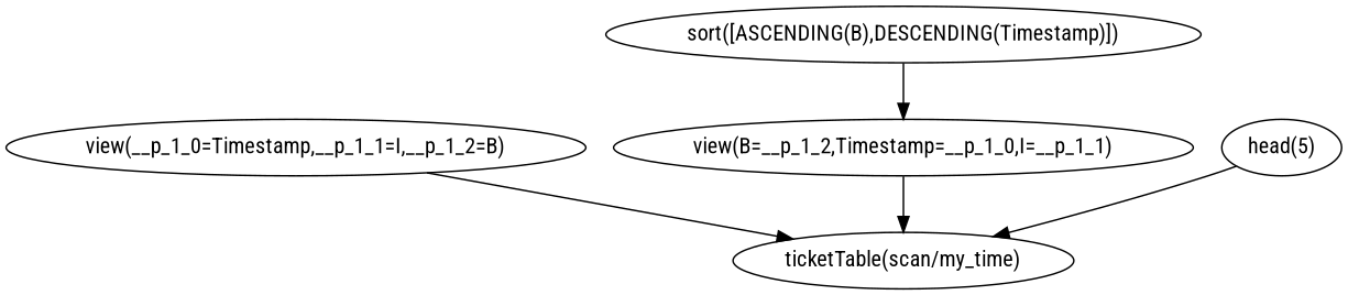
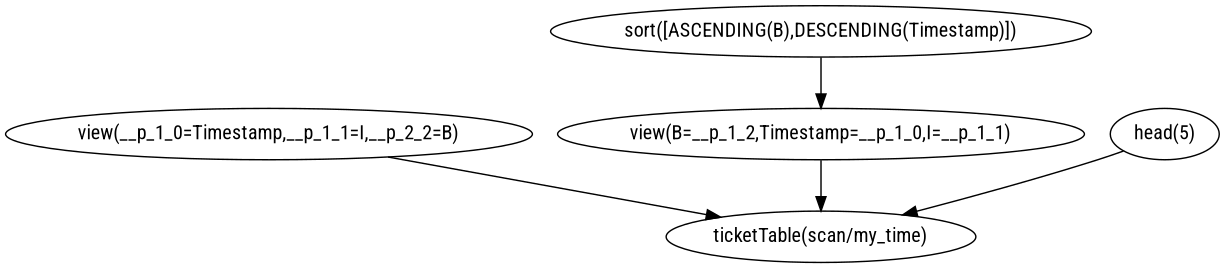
  digraph {
    fontname="Roboto Condensed"
    node [fontname="Roboto Condensed"]
    edge [fontname="Roboto Condensed"]
    n1 [label="ticketTable(scan/my_time)"]
-   n2 [label="view(__p_1_0=Timestamp,__p_1_1=I,__p_1_2=B)"]
+   n2 [label="view(__p_1_0=Timestamp,__p_1_1=I,__p_2_2=B)"]
    n3 [label="view(B=__p_1_2,Timestamp=__p_1_0,I=__p_1_1)"]
    n4 [label="sort([ASCENDING(B),DESCENDING(Timestamp)])"]
    n5 [label="head(5)"]
    n2 -> n1
    n3 -> n1
    n4 -> n3
    n5 -> n1
  }
